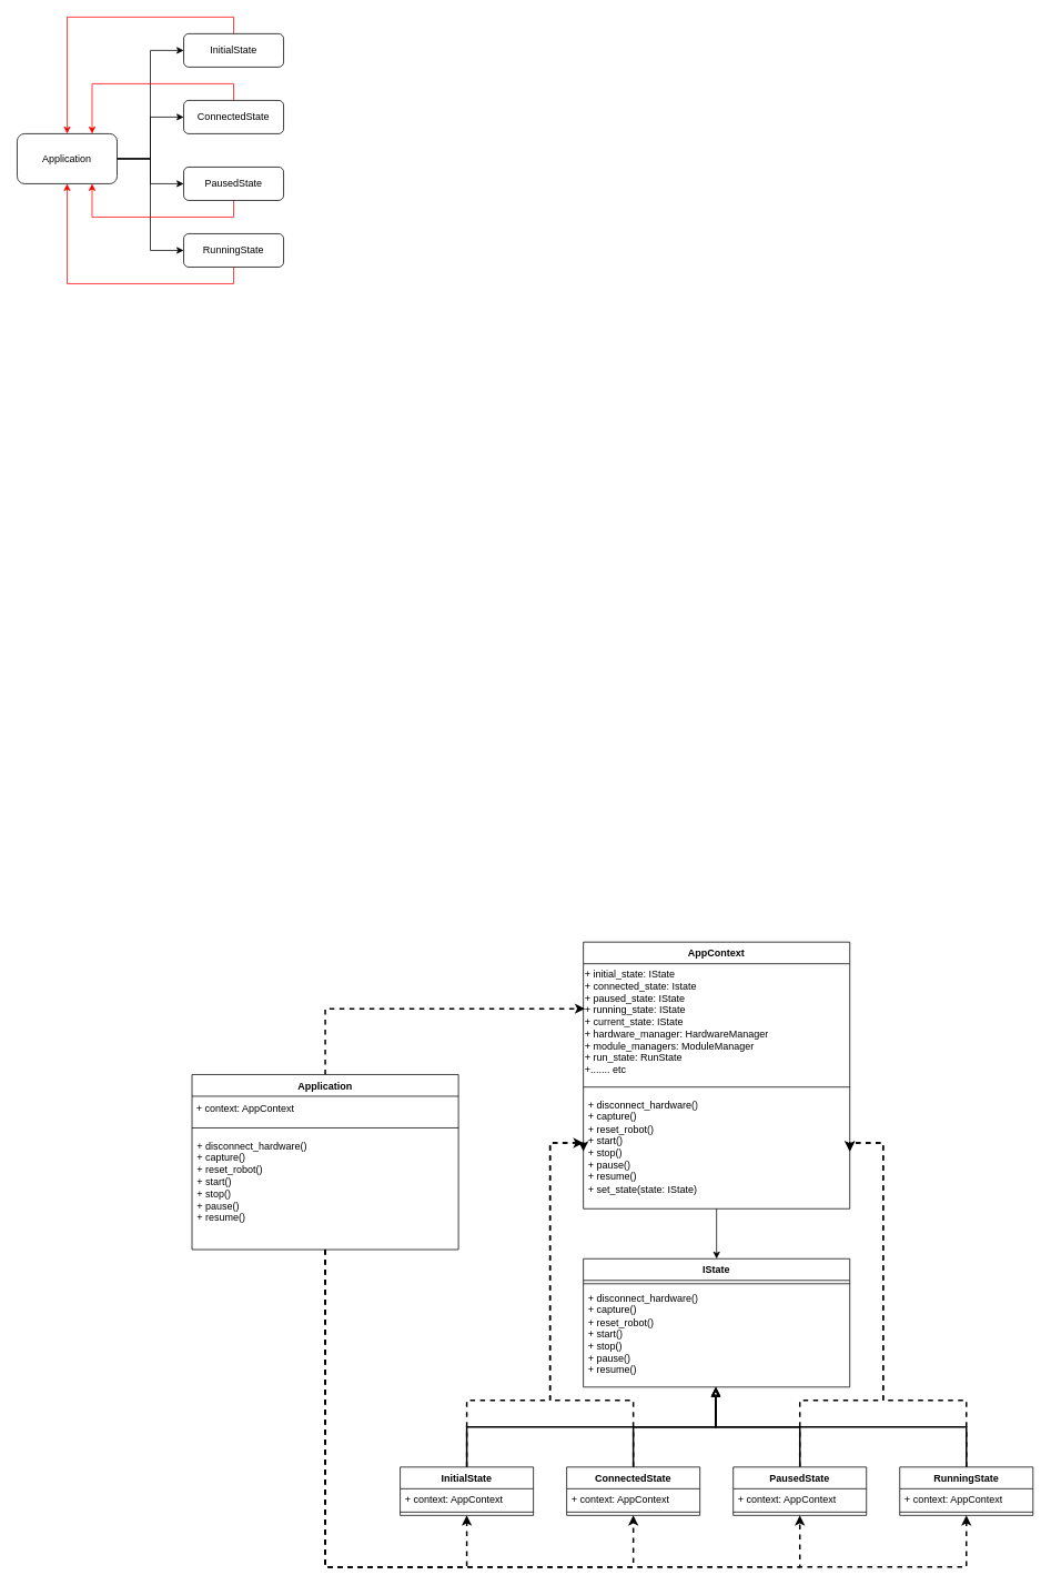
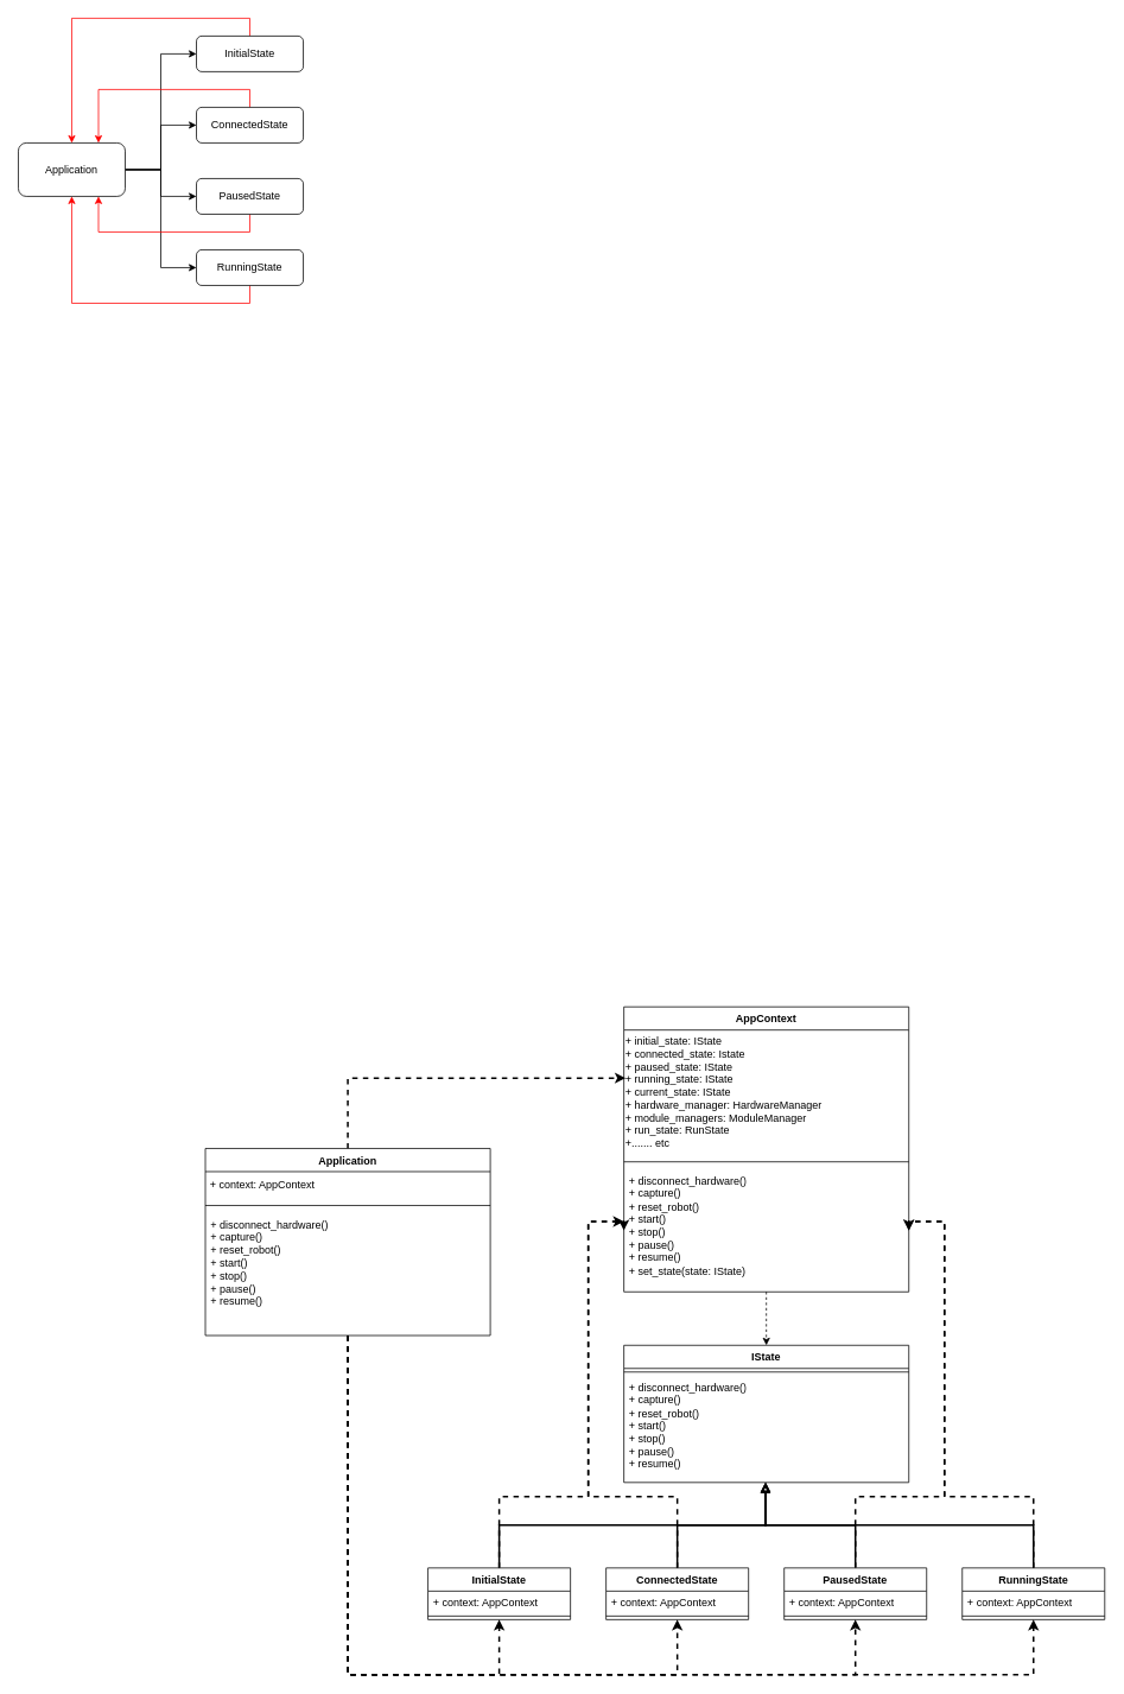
  <mxCell id="0" />
  <mxCell id="1" parent="0" />
  <mxCell id="2" style="edgeStyle=orthogonalEdgeStyle;rounded=0;orthogonalLoop=1;jettySize=auto;html=1;entryX=0;entryY=0.5;entryDx=0;entryDy=0;" edge="1" parent="1" source="6" target="8"><mxGeometry relative="1" as="geometry" /></mxCell>
  <mxCell id="3" style="edgeStyle=orthogonalEdgeStyle;rounded=0;orthogonalLoop=1;jettySize=auto;html=1;" edge="1" parent="1" source="6" target="10"><mxGeometry relative="1" as="geometry" /></mxCell>
  <mxCell id="4" style="edgeStyle=orthogonalEdgeStyle;rounded=0;orthogonalLoop=1;jettySize=auto;html=1;entryX=0;entryY=0.5;entryDx=0;entryDy=0;" edge="1" parent="1" source="6" target="12"><mxGeometry relative="1" as="geometry" /></mxCell>
  <mxCell id="5" style="edgeStyle=orthogonalEdgeStyle;rounded=0;orthogonalLoop=1;jettySize=auto;html=1;entryX=0;entryY=0.5;entryDx=0;entryDy=0;" edge="1" parent="1" source="6" target="14"><mxGeometry relative="1" as="geometry" /></mxCell>
  <mxCell id="6" value="Application" style="rounded=1;whiteSpace=wrap;html=1;" vertex="1" parent="1"><mxGeometry x="20" y="160" width="120" height="60" as="geometry" /></mxCell>
  <mxCell id="7" style="edgeStyle=orthogonalEdgeStyle;rounded=0;orthogonalLoop=1;jettySize=auto;html=1;entryX=0.5;entryY=0;entryDx=0;entryDy=0;strokeColor=#FF0000;" edge="1" parent="1" source="8" target="6"><mxGeometry relative="1" as="geometry"><Array as="points"><mxPoint x="280" y="20" /><mxPoint x="80" y="20" /></Array></mxGeometry></mxCell>
  <mxCell id="8" value="InitialState" style="rounded=1;whiteSpace=wrap;html=1;" vertex="1" parent="1"><mxGeometry x="220" y="40" width="120" height="40" as="geometry" /></mxCell>
  <mxCell id="9" style="edgeStyle=orthogonalEdgeStyle;rounded=0;orthogonalLoop=1;jettySize=auto;html=1;exitX=0.5;exitY=0;exitDx=0;exitDy=0;entryX=0.75;entryY=0;entryDx=0;entryDy=0;strokeColor=#FF0000;" edge="1" parent="1" source="10" target="6"><mxGeometry relative="1" as="geometry" /></mxCell>
  <mxCell id="10" value="ConnectedState" style="rounded=1;whiteSpace=wrap;html=1;" vertex="1" parent="1"><mxGeometry x="220" y="120" width="120" height="40" as="geometry" /></mxCell>
  <mxCell id="11" style="edgeStyle=orthogonalEdgeStyle;rounded=0;orthogonalLoop=1;jettySize=auto;html=1;exitX=0.5;exitY=1;exitDx=0;exitDy=0;entryX=0.75;entryY=1;entryDx=0;entryDy=0;strokeColor=#FF0000;" edge="1" parent="1" source="12" target="6"><mxGeometry relative="1" as="geometry" /></mxCell>
  <mxCell id="12" value="PausedState" style="rounded=1;whiteSpace=wrap;html=1;" vertex="1" parent="1"><mxGeometry x="220" y="200" width="120" height="40" as="geometry" /></mxCell>
  <mxCell id="13" style="edgeStyle=orthogonalEdgeStyle;rounded=0;orthogonalLoop=1;jettySize=auto;html=1;exitX=0.5;exitY=1;exitDx=0;exitDy=0;entryX=0.5;entryY=1;entryDx=0;entryDy=0;strokeColor=#FF0000;" edge="1" parent="1" source="14" target="6"><mxGeometry relative="1" as="geometry" /></mxCell>
  <mxCell id="14" value="RunningState" style="rounded=1;whiteSpace=wrap;html=1;" vertex="1" parent="1"><mxGeometry x="220" y="280" width="120" height="40" as="geometry" /></mxCell>
  <mxCell id="15" style="edgeStyle=orthogonalEdgeStyle;rounded=0;orthogonalLoop=1;jettySize=auto;html=1;exitX=0.5;exitY=0;exitDx=0;exitDy=0;strokeWidth=2;endArrow=block;endFill=0;entryX=0.498;entryY=1;entryDx=0;entryDy=0;entryPerimeter=0;" edge="1" parent="1" source="17" target="34"><mxGeometry relative="1" as="geometry"><mxPoint x="1255" y="580" as="targetPoint" /></mxGeometry></mxCell>
  <mxCell id="16" style="edgeStyle=orthogonalEdgeStyle;rounded=0;orthogonalLoop=1;jettySize=auto;html=1;exitX=0.5;exitY=0;exitDx=0;exitDy=0;entryX=1;entryY=0.5;entryDx=0;entryDy=0;dashed=1;strokeWidth=2;" edge="1" parent="1" source="17" target="41"><mxGeometry relative="1" as="geometry"><Array as="points"><mxPoint x="960" y="1680" /><mxPoint x="1060" y="1680" /><mxPoint x="1060" y="1371" /></Array></mxGeometry></mxCell>
  <mxCell id="17" value="PausedState" style="swimlane;fontStyle=1;align=center;verticalAlign=top;childLayout=stackLayout;horizontal=1;startSize=26;horizontalStack=0;resizeParent=1;resizeParentMax=0;resizeLast=0;collapsible=1;marginBottom=0;whiteSpace=wrap;html=1;" vertex="1" parent="1"><mxGeometry x="880" y="1760" width="160" height="58" as="geometry" /></mxCell>
  <mxCell id="18" value="+ context: AppContext" style="text;strokeColor=none;fillColor=none;align=left;verticalAlign=top;spacingLeft=4;spacingRight=4;overflow=hidden;rotatable=0;points=[[0,0.5],[1,0.5]];portConstraint=eastwest;whiteSpace=wrap;html=1;" vertex="1" parent="17"><mxGeometry y="26" width="160" height="24" as="geometry" /></mxCell>
  <mxCell id="19" value="" style="line;strokeWidth=1;fillColor=none;align=left;verticalAlign=middle;spacingTop=-1;spacingLeft=3;spacingRight=3;rotatable=0;labelPosition=right;points=[];portConstraint=eastwest;strokeColor=inherit;" vertex="1" parent="17"><mxGeometry y="50" width="160" height="8" as="geometry" /></mxCell>
  <mxCell id="20" style="edgeStyle=orthogonalEdgeStyle;rounded=0;orthogonalLoop=1;jettySize=auto;html=1;exitX=0.5;exitY=0;exitDx=0;exitDy=0;dashed=1;strokeWidth=2;" edge="1" parent="1" source="21" target="41"><mxGeometry relative="1" as="geometry"><Array as="points"><mxPoint x="560" y="1680" /><mxPoint x="660" y="1680" /><mxPoint x="660" y="1371" /></Array></mxGeometry></mxCell>
  <mxCell id="21" value="InitialState" style="swimlane;fontStyle=1;align=center;verticalAlign=top;childLayout=stackLayout;horizontal=1;startSize=26;horizontalStack=0;resizeParent=1;resizeParentMax=0;resizeLast=0;collapsible=1;marginBottom=0;whiteSpace=wrap;html=1;" vertex="1" parent="1"><mxGeometry x="480" y="1760" width="160" height="58" as="geometry"><mxRectangle x="895" y="740" width="100" height="30" as="alternateBounds" /></mxGeometry></mxCell>
  <mxCell id="22" value="+ context: AppContext" style="text;strokeColor=none;fillColor=none;align=left;verticalAlign=top;spacingLeft=4;spacingRight=4;overflow=hidden;rotatable=0;points=[[0,0.5],[1,0.5]];portConstraint=eastwest;whiteSpace=wrap;html=1;" vertex="1" parent="21"><mxGeometry y="26" width="160" height="24" as="geometry" /></mxCell>
  <mxCell id="23" value="" style="line;strokeWidth=1;fillColor=none;align=left;verticalAlign=middle;spacingTop=-1;spacingLeft=3;spacingRight=3;rotatable=0;labelPosition=right;points=[];portConstraint=eastwest;strokeColor=inherit;" vertex="1" parent="21"><mxGeometry y="50" width="160" height="8" as="geometry" /></mxCell>
  <mxCell id="24" style="edgeStyle=orthogonalEdgeStyle;rounded=0;orthogonalLoop=1;jettySize=auto;html=1;exitX=0.5;exitY=0;exitDx=0;exitDy=0;strokeWidth=2;endArrow=block;endFill=0;entryX=0.496;entryY=1.006;entryDx=0;entryDy=0;entryPerimeter=0;" edge="1" parent="1" source="25" target="34"><mxGeometry relative="1" as="geometry"><mxPoint x="1255" y="580" as="targetPoint" /></mxGeometry></mxCell>
  <mxCell id="25" value="ConnectedState" style="swimlane;fontStyle=1;align=center;verticalAlign=top;childLayout=stackLayout;horizontal=1;startSize=26;horizontalStack=0;resizeParent=1;resizeParentMax=0;resizeLast=0;collapsible=1;marginBottom=0;whiteSpace=wrap;html=1;" vertex="1" parent="1"><mxGeometry x="680" y="1760" width="160" height="58" as="geometry" /></mxCell>
  <mxCell id="26" value="+ context: AppContext" style="text;strokeColor=none;fillColor=none;align=left;verticalAlign=top;spacingLeft=4;spacingRight=4;overflow=hidden;rotatable=0;points=[[0,0.5],[1,0.5]];portConstraint=eastwest;whiteSpace=wrap;html=1;" vertex="1" parent="25"><mxGeometry y="26" width="160" height="24" as="geometry" /></mxCell>
  <mxCell id="27" value="" style="line;strokeWidth=1;fillColor=none;align=left;verticalAlign=middle;spacingTop=-1;spacingLeft=3;spacingRight=3;rotatable=0;labelPosition=right;points=[];portConstraint=eastwest;strokeColor=inherit;" vertex="1" parent="25"><mxGeometry y="50" width="160" height="8" as="geometry" /></mxCell>
  <mxCell id="28" style="edgeStyle=orthogonalEdgeStyle;rounded=0;orthogonalLoop=1;jettySize=auto;html=1;exitX=0.5;exitY=0;exitDx=0;exitDy=0;entryX=1;entryY=0.5;entryDx=0;entryDy=0;dashed=1;strokeWidth=2;" edge="1" parent="1" source="29" target="41"><mxGeometry relative="1" as="geometry"><Array as="points"><mxPoint x="1160" y="1680" /><mxPoint x="1060" y="1680" /><mxPoint x="1060" y="1371" /></Array></mxGeometry></mxCell>
  <mxCell id="29" value="RunningState" style="swimlane;fontStyle=1;align=center;verticalAlign=top;childLayout=stackLayout;horizontal=1;startSize=26;horizontalStack=0;resizeParent=1;resizeParentMax=0;resizeLast=0;collapsible=1;marginBottom=0;whiteSpace=wrap;html=1;" vertex="1" parent="1"><mxGeometry x="1080" y="1760" width="160" height="58" as="geometry" /></mxCell>
  <mxCell id="30" value="+ context: AppContext" style="text;strokeColor=none;fillColor=none;align=left;verticalAlign=top;spacingLeft=4;spacingRight=4;overflow=hidden;rotatable=0;points=[[0,0.5],[1,0.5]];portConstraint=eastwest;whiteSpace=wrap;html=1;" vertex="1" parent="29"><mxGeometry y="26" width="160" height="24" as="geometry" /></mxCell>
  <mxCell id="31" value="" style="line;strokeWidth=1;fillColor=none;align=left;verticalAlign=middle;spacingTop=-1;spacingLeft=3;spacingRight=3;rotatable=0;labelPosition=right;points=[];portConstraint=eastwest;strokeColor=inherit;" vertex="1" parent="29"><mxGeometry y="50" width="160" height="8" as="geometry" /></mxCell>
  <mxCell id="32" value="IState" style="swimlane;fontStyle=1;align=center;verticalAlign=top;childLayout=stackLayout;horizontal=1;startSize=26;horizontalStack=0;resizeParent=1;resizeParentMax=0;resizeLast=0;collapsible=1;marginBottom=0;whiteSpace=wrap;html=1;" vertex="1" parent="1"><mxGeometry x="700" y="1510" width="320" height="154" as="geometry" /></mxCell>
  <mxCell id="33" value="" style="line;strokeWidth=1;fillColor=none;align=left;verticalAlign=middle;spacingTop=-1;spacingLeft=3;spacingRight=3;rotatable=0;labelPosition=right;points=[];portConstraint=eastwest;strokeColor=inherit;" vertex="1" parent="32"><mxGeometry y="26" width="320" height="8" as="geometry" /></mxCell>
  <mxCell id="34" value="+ disconnect_hardware()&lt;br&gt;+ capture()&lt;br&gt;+ reset_robot()&lt;br&gt;+ start()&lt;br&gt;+ stop()&lt;br&gt;+ pause()&lt;br&gt;+ resume()" style="text;strokeColor=none;fillColor=none;align=left;verticalAlign=top;spacingLeft=4;spacingRight=4;overflow=hidden;rotatable=0;points=[[0,0.5],[1,0.5]];portConstraint=eastwest;whiteSpace=wrap;html=1;" vertex="1" parent="32"><mxGeometry y="34" width="320" height="120" as="geometry" /></mxCell>
  <mxCell id="35" style="edgeStyle=orthogonalEdgeStyle;rounded=0;orthogonalLoop=1;jettySize=auto;html=1;exitX=0.5;exitY=0;exitDx=0;exitDy=0;entryX=0.497;entryY=0.998;entryDx=0;entryDy=0;entryPerimeter=0;strokeWidth=2;endArrow=block;endFill=0;" edge="1" parent="1" source="21" target="34"><mxGeometry relative="1" as="geometry" /></mxCell>
  <mxCell id="36" style="edgeStyle=orthogonalEdgeStyle;rounded=0;orthogonalLoop=1;jettySize=auto;html=1;exitX=0.5;exitY=0;exitDx=0;exitDy=0;entryX=0.497;entryY=1.007;entryDx=0;entryDy=0;entryPerimeter=0;strokeWidth=2;endArrow=block;endFill=0;" edge="1" parent="1" source="29" target="34"><mxGeometry relative="1" as="geometry" /></mxCell>
- <mxCell id="37" style="edgeStyle=orthogonalEdgeStyle;rounded=0;orthogonalLoop=1;jettySize=auto;html=1;entryX=0.5;entryY=0;entryDx=0;entryDy=0;dashed=0;" edge="1" parent="1" source="38" target="32"><mxGeometry relative="1" as="geometry" /></mxCell>
+ <mxCell id="37" style="edgeStyle=orthogonalEdgeStyle;rounded=0;orthogonalLoop=1;jettySize=auto;html=1;entryX=0.5;entryY=0;entryDx=0;entryDy=0;dashed=1;" edge="1" parent="1" source="38" target="32"><mxGeometry relative="1" as="geometry" /></mxCell>
  <mxCell id="38" value="AppContext" style="swimlane;fontStyle=1;align=center;verticalAlign=top;childLayout=stackLayout;horizontal=1;startSize=26;horizontalStack=0;resizeParent=1;resizeParentMax=0;resizeLast=0;collapsible=1;marginBottom=0;whiteSpace=wrap;html=1;" vertex="1" parent="1"><mxGeometry x="700" y="1130" width="320" height="320" as="geometry" /></mxCell>
  <mxCell id="39" value="+ initial_state: IState&lt;br&gt;+ connected_state: Istate&lt;br&gt;+ paused_state: IState&lt;br&gt;+ running_state: IState&lt;br&gt;+ current_state: IState&lt;br&gt;+ hardware_manager: HardwareManager&lt;br&gt;+ module_managers: ModuleManager&lt;br&gt;+ run_state: RunState&lt;br&gt;+....... etc" style="text;html=1;align=left;verticalAlign=middle;resizable=0;points=[];autosize=1;strokeColor=none;fillColor=none;" vertex="1" parent="38"><mxGeometry y="26" width="320" height="140" as="geometry" /></mxCell>
  <mxCell id="40" value="" style="line;strokeWidth=1;fillColor=none;align=left;verticalAlign=middle;spacingTop=-1;spacingLeft=3;spacingRight=3;rotatable=0;labelPosition=right;points=[];portConstraint=eastwest;strokeColor=inherit;" vertex="1" parent="38"><mxGeometry y="166" width="320" height="16" as="geometry" /></mxCell>
  <mxCell id="41" value="+ disconnect_hardware()&lt;br&gt;+ capture()&lt;br&gt;+ reset_robot()&lt;br&gt;+ start()&lt;br&gt;+ stop()&lt;br&gt;+ pause()&lt;br&gt;+ resume()&lt;br&gt;+ set_state(state: IState)&lt;br&gt;" style="text;strokeColor=none;fillColor=none;align=left;verticalAlign=top;spacingLeft=4;spacingRight=4;overflow=hidden;rotatable=0;points=[[0,0.5],[1,0.5]];portConstraint=eastwest;whiteSpace=wrap;html=1;" vertex="1" parent="38"><mxGeometry y="182" width="320" height="138" as="geometry" /></mxCell>
  <mxCell id="42" style="edgeStyle=orthogonalEdgeStyle;rounded=0;orthogonalLoop=1;jettySize=auto;html=1;strokeWidth=2;dashed=1;exitX=0.5;exitY=0;exitDx=0;exitDy=0;" edge="1" parent="1" source="47"><mxGeometry relative="1" as="geometry"><mxPoint x="702" y="1210" as="targetPoint" /><Array as="points"><mxPoint x="390" y="1210" /></Array></mxGeometry></mxCell>
  <mxCell id="43" style="edgeStyle=orthogonalEdgeStyle;rounded=0;orthogonalLoop=1;jettySize=auto;html=1;entryX=0.5;entryY=1;entryDx=0;entryDy=0;dashed=1;strokeWidth=2;" edge="1" parent="1" source="47" target="21"><mxGeometry relative="1" as="geometry"><Array as="points"><mxPoint x="390" y="1880" /><mxPoint x="560" y="1880" /></Array></mxGeometry></mxCell>
  <mxCell id="44" style="edgeStyle=orthogonalEdgeStyle;rounded=0;orthogonalLoop=1;jettySize=auto;html=1;entryX=0.5;entryY=1;entryDx=0;entryDy=0;dashed=1;strokeWidth=2;" edge="1" parent="1" source="47" target="25"><mxGeometry relative="1" as="geometry"><Array as="points"><mxPoint x="390" y="1880" /><mxPoint x="760" y="1880" /></Array></mxGeometry></mxCell>
  <mxCell id="45" style="edgeStyle=orthogonalEdgeStyle;rounded=0;orthogonalLoop=1;jettySize=auto;html=1;entryX=0.5;entryY=1;entryDx=0;entryDy=0;dashed=1;strokeWidth=2;" edge="1" parent="1" source="47" target="17"><mxGeometry relative="1" as="geometry"><Array as="points"><mxPoint x="390" y="1880" /><mxPoint x="960" y="1880" /></Array></mxGeometry></mxCell>
  <mxCell id="46" style="edgeStyle=orthogonalEdgeStyle;rounded=0;orthogonalLoop=1;jettySize=auto;html=1;entryX=0.5;entryY=1;entryDx=0;entryDy=0;strokeWidth=2;dashed=1;" edge="1" parent="1" source="47" target="29"><mxGeometry relative="1" as="geometry"><Array as="points"><mxPoint x="390" y="1880" /><mxPoint x="1160" y="1880" /></Array></mxGeometry></mxCell>
  <mxCell id="47" value="Application" style="swimlane;fontStyle=1;align=center;verticalAlign=top;childLayout=stackLayout;horizontal=1;startSize=26;horizontalStack=0;resizeParent=1;resizeParentMax=0;resizeLast=0;collapsible=1;marginBottom=0;whiteSpace=wrap;html=1;" vertex="1" parent="1"><mxGeometry x="230" y="1289" width="320" height="210" as="geometry" /></mxCell>
  <mxCell id="48" value="&amp;nbsp;+ context: AppContext" style="text;html=1;align=left;verticalAlign=middle;resizable=0;points=[];autosize=1;strokeColor=none;fillColor=none;" vertex="1" parent="47"><mxGeometry y="26" width="320" height="30" as="geometry" /></mxCell>
  <mxCell id="49" value="" style="line;strokeWidth=1;fillColor=none;align=left;verticalAlign=middle;spacingTop=-1;spacingLeft=3;spacingRight=3;rotatable=0;labelPosition=right;points=[];portConstraint=eastwest;strokeColor=inherit;" vertex="1" parent="47"><mxGeometry y="56" width="320" height="16" as="geometry" /></mxCell>
  <mxCell id="50" value="+ disconnect_hardware()&lt;br&gt;+ capture()&lt;br&gt;+ reset_robot()&lt;br&gt;+ start()&lt;br&gt;+ stop()&lt;br&gt;+ pause()&lt;br&gt;+ resume()&lt;br&gt;" style="text;strokeColor=none;fillColor=none;align=left;verticalAlign=top;spacingLeft=4;spacingRight=4;overflow=hidden;rotatable=0;points=[[0,0.5],[1,0.5]];portConstraint=eastwest;whiteSpace=wrap;html=1;" vertex="1" parent="47"><mxGeometry y="72" width="320" height="138" as="geometry" /></mxCell>
  <mxCell id="51" style="edgeStyle=orthogonalEdgeStyle;rounded=0;orthogonalLoop=1;jettySize=auto;html=1;exitX=0.5;exitY=0;exitDx=0;exitDy=0;entryX=0;entryY=0.5;entryDx=0;entryDy=0;dashed=1;strokeWidth=2;" edge="1" parent="1" source="25" target="41"><mxGeometry relative="1" as="geometry"><Array as="points"><mxPoint x="760" y="1680" /><mxPoint x="660" y="1680" /><mxPoint x="660" y="1371" /></Array></mxGeometry></mxCell>
